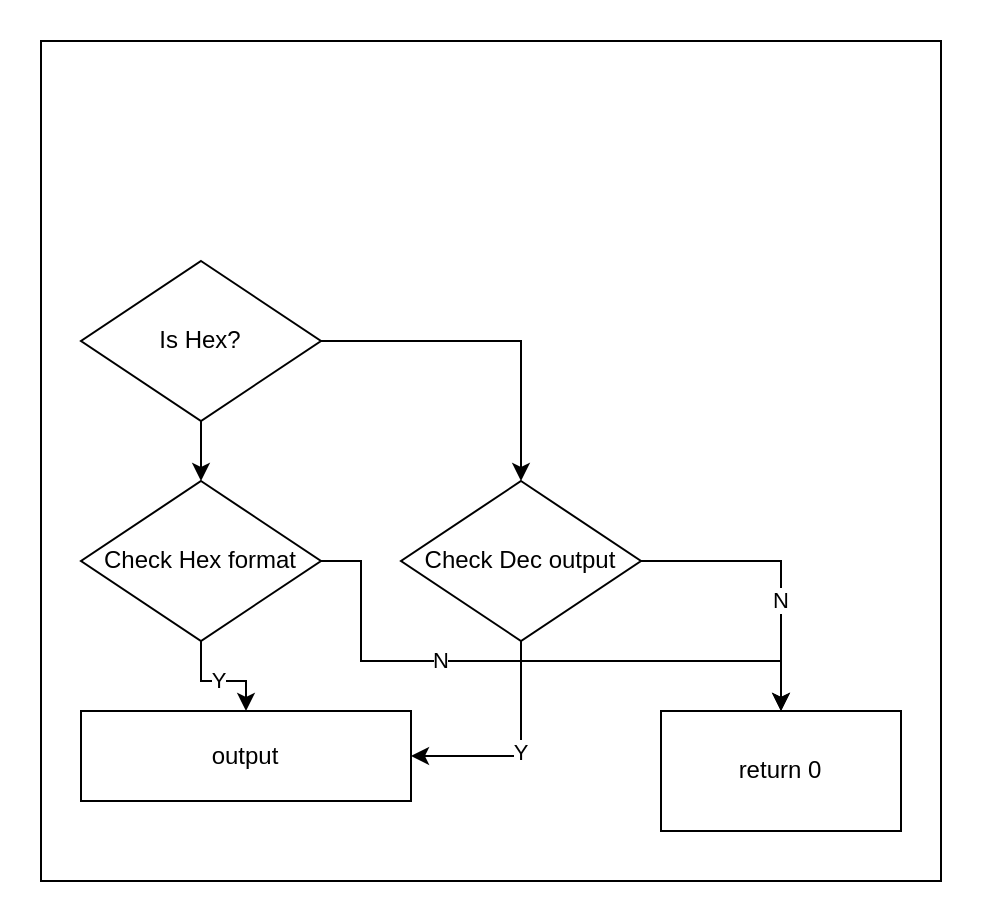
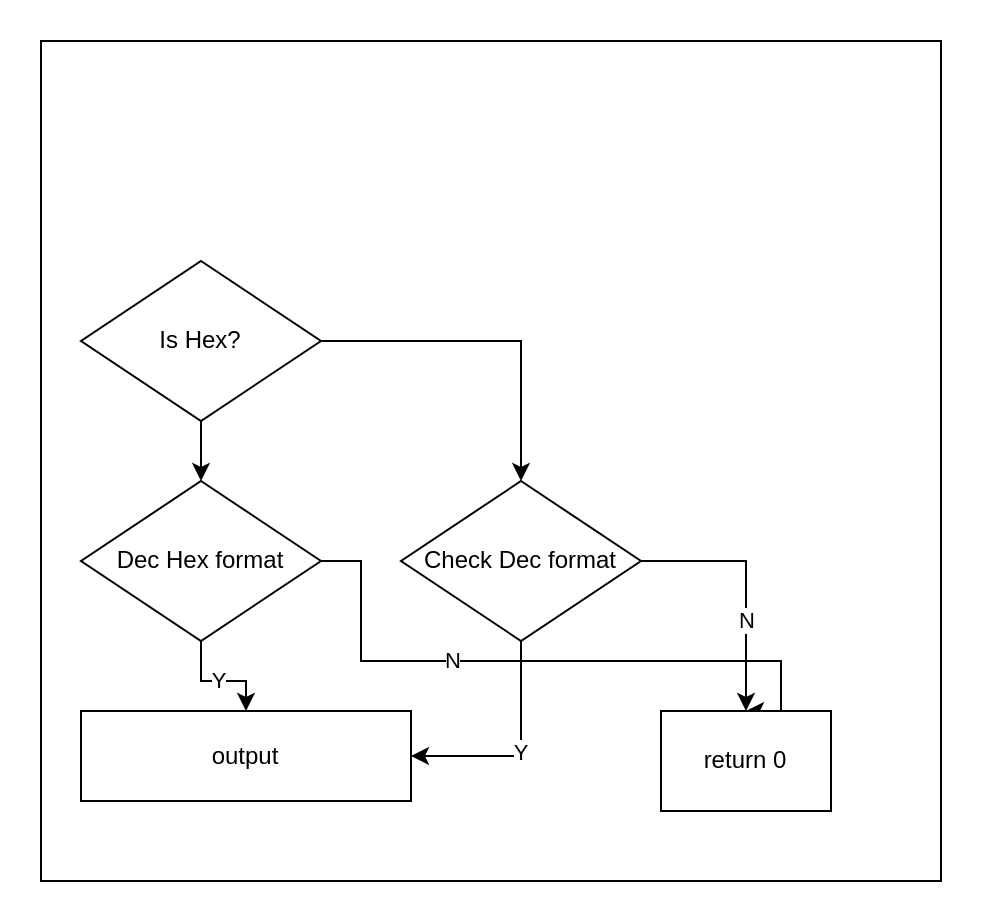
  <mxCell id="0" />
  <mxCell id="1" parent="0" />
  <mxCell id="2" value="" style="rounded=0;whiteSpace=wrap;html=1;" vertex="1" parent="1"><mxGeometry x="20" y="20" width="450" height="420" as="geometry" /></mxCell>
  <mxCell id="3" value="" style="edgeStyle=orthogonalEdgeStyle;rounded=0;orthogonalLoop=1;jettySize=auto;html=1;" edge="1" parent="1" source="5" target="8"><mxGeometry relative="1" as="geometry" /></mxCell>
  <mxCell id="4" style="edgeStyle=orthogonalEdgeStyle;rounded=0;orthogonalLoop=1;jettySize=auto;html=1;exitX=1;exitY=0.5;exitDx=0;exitDy=0;" edge="1" parent="1" source="5" target="11"><mxGeometry relative="1" as="geometry" /></mxCell>
  <mxCell id="5" value="Is Hex?" style="rhombus;whiteSpace=wrap;html=1;" vertex="1" parent="1"><mxGeometry x="40" y="130" width="120" height="80" as="geometry" /></mxCell>
  <mxCell id="6" value="Y" style="edgeStyle=orthogonalEdgeStyle;rounded=0;orthogonalLoop=1;jettySize=auto;html=1;" edge="1" parent="1" source="8" target="12"><mxGeometry relative="1" as="geometry" /></mxCell>
  <mxCell id="7" value="N" style="edgeStyle=orthogonalEdgeStyle;rounded=0;orthogonalLoop=1;jettySize=auto;html=1;exitX=1;exitY=0.5;exitDx=0;exitDy=0;entryX=0.5;entryY=0;entryDx=0;entryDy=0;" edge="1" parent="1" source="8" target="13"><mxGeometry x="-0.279" relative="1" as="geometry"><Array as="points"><mxPoint x="180" y="280" /><mxPoint x="180" y="330" /><mxPoint x="390" y="330" /></Array><mxPoint as="offset" /></mxGeometry></mxCell>
- <mxCell id="8" value="Check Hex format" style="rhombus;whiteSpace=wrap;html=1;" vertex="1" parent="1"><mxGeometry x="40" y="240" width="120" height="80" as="geometry" /></mxCell>
+ <mxCell id="8" value="Dec Hex format" style="rhombus;whiteSpace=wrap;html=1;" vertex="1" parent="1"><mxGeometry x="40" y="240" width="120" height="80" as="geometry" /></mxCell>
  <mxCell id="9" value="Y" style="edgeStyle=orthogonalEdgeStyle;rounded=0;orthogonalLoop=1;jettySize=auto;html=1;exitX=0.5;exitY=1;exitDx=0;exitDy=0;entryX=1;entryY=0.5;entryDx=0;entryDy=0;" edge="1" parent="1" source="11" target="12"><mxGeometry relative="1" as="geometry" /></mxCell>
  <mxCell id="10" value="N" style="edgeStyle=orthogonalEdgeStyle;rounded=0;orthogonalLoop=1;jettySize=auto;html=1;exitX=1;exitY=0.5;exitDx=0;exitDy=0;entryX=0.5;entryY=0;entryDx=0;entryDy=0;" edge="1" parent="1" source="11" target="13"><mxGeometry x="-0.034" y="-20" relative="1" as="geometry"><mxPoint x="390" y="250" as="targetPoint" /><mxPoint x="20" y="20" as="offset" /></mxGeometry></mxCell>
- <mxCell id="11" value="Check Dec output" style="rhombus;whiteSpace=wrap;html=1;" vertex="1" parent="1"><mxGeometry x="200" y="240" width="120" height="80" as="geometry" /></mxCell>
+ <mxCell id="11" value="Check Dec format" style="rhombus;whiteSpace=wrap;html=1;" vertex="1" parent="1"><mxGeometry x="200" y="240" width="120" height="80" as="geometry" /></mxCell>
  <mxCell id="12" value="output" style="rounded=0;whiteSpace=wrap;html=1;" vertex="1" parent="1"><mxGeometry x="40" y="355" width="165" height="45" as="geometry" /></mxCell>
- <mxCell id="13" value="return 0" style="rounded=0;whiteSpace=wrap;html=1;" vertex="1" parent="1"><mxGeometry x="330" y="355" width="120" height="60" as="geometry" /></mxCell>
+ <mxCell id="13" value="return 0" style="rounded=0;whiteSpace=wrap;html=1;" vertex="1" parent="1"><mxGeometry x="330" y="355" width="85" height="50" as="geometry" /></mxCell>
